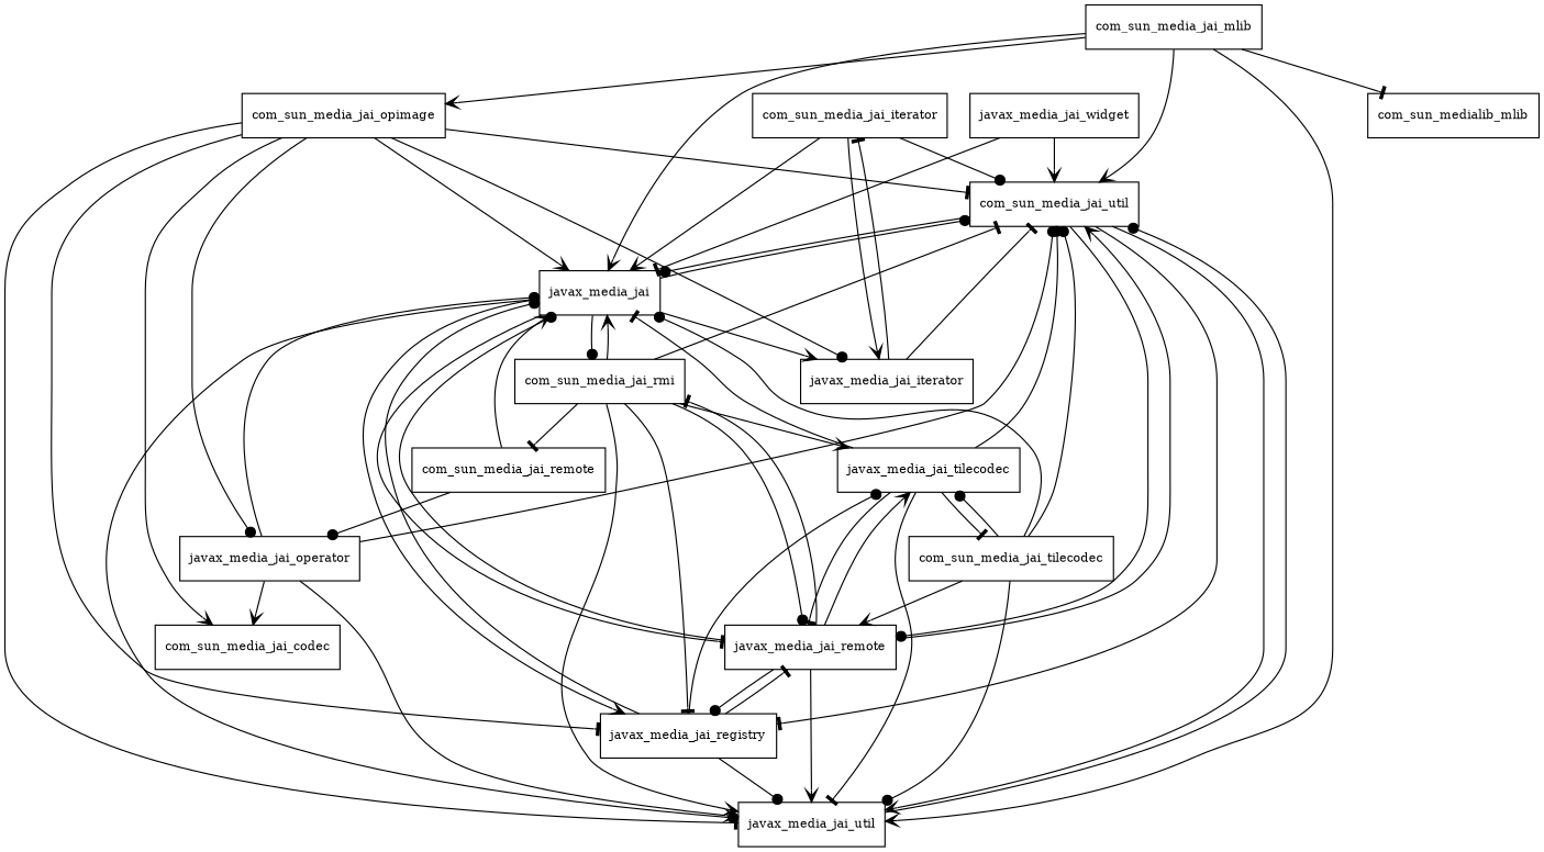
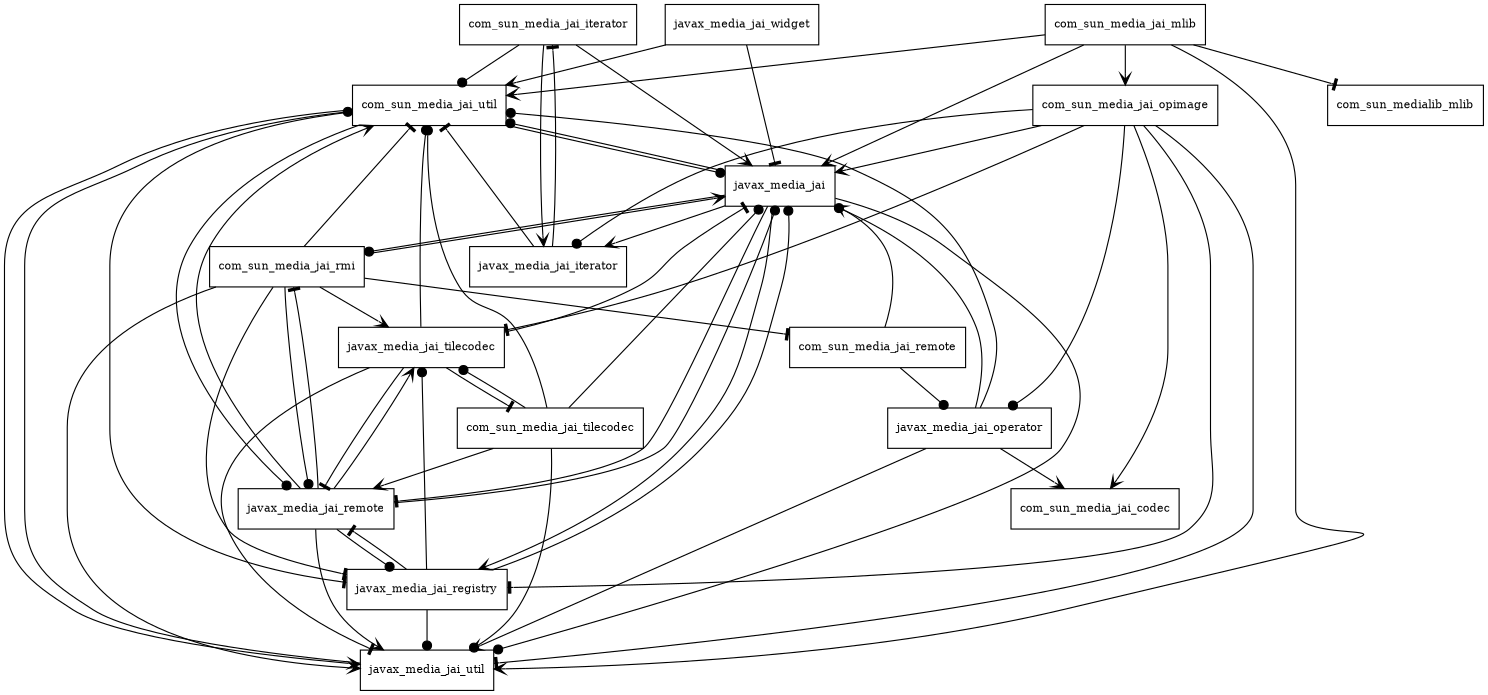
  digraph {
    node [fontsize=10.0 shape=box]
    edge [arrowhead=dot]
    com_sun_media_jai_iterator
    com_sun_media_jai_util
    javax_media_jai
    javax_media_jai_iterator
    javax_media_jai_util
    javax_media_jai_remote
    javax_media_jai_registry
    com_sun_media_jai_rmi
    javax_media_jai_tilecodec
    com_sun_media_jai_remote
    com_sun_media_jai_mlib
    com_sun_media_jai_opimage
    com_sun_medialib_mlib
    javax_media_jai_operator
    com_sun_media_jai_codec
    com_sun_media_jai_tilecodec
    javax_media_jai_widget
    com_sun_media_jai_iterator -> com_sun_media_jai_util
    com_sun_media_jai_iterator -> javax_media_jai [arrowhead=vee]
    com_sun_media_jai_iterator -> javax_media_jai_iterator [arrowhead=vee]
    com_sun_media_jai_util -> javax_media_jai
    com_sun_media_jai_util -> javax_media_jai_util [arrowhead=vee]
    com_sun_media_jai_util -> javax_media_jai_remote
    com_sun_media_jai_util -> javax_media_jai_registry [arrowhead=tee]
    javax_media_jai -> com_sun_media_jai_util
    javax_media_jai -> javax_media_jai_iterator [arrowhead=vee]
    javax_media_jai -> javax_media_jai_util
    javax_media_jai -> javax_media_jai_remote [arrowhead=tee]
    javax_media_jai -> javax_media_jai_registry [arrowhead=vee]
    javax_media_jai -> com_sun_media_jai_rmi
    javax_media_jai_iterator -> com_sun_media_jai_iterator [arrowhead=tee]
    javax_media_jai_iterator -> com_sun_media_jai_util [arrowhead=tee]
    javax_media_jai_util -> com_sun_media_jai_util
    javax_media_jai_remote -> com_sun_media_jai_util [arrowhead=vee]
    javax_media_jai_remote -> javax_media_jai
    javax_media_jai_remote -> javax_media_jai_util [arrowhead=vee]
    javax_media_jai_remote -> javax_media_jai_registry
    javax_media_jai_remote -> com_sun_media_jai_rmi [arrowhead=tee]
    javax_media_jai_remote -> javax_media_jai_tilecodec [arrowhead=vee]
    javax_media_jai_registry -> javax_media_jai
    javax_media_jai_registry -> javax_media_jai_util
    javax_media_jai_registry -> javax_media_jai_remote [arrowhead=tee]
    javax_media_jai_registry -> javax_media_jai_tilecodec
    com_sun_media_jai_rmi -> com_sun_media_jai_util [arrowhead=tee]
    com_sun_media_jai_rmi -> javax_media_jai [arrowhead=vee]
    com_sun_media_jai_rmi -> javax_media_jai_util [arrowhead=vee]
    com_sun_media_jai_rmi -> javax_media_jai_remote
    com_sun_media_jai_rmi -> javax_media_jai_registry [arrowhead=tee]
    com_sun_media_jai_rmi -> javax_media_jai_tilecodec [arrowhead=vee]
    com_sun_media_jai_rmi -> com_sun_media_jai_remote [arrowhead=tee]
    javax_media_jai_tilecodec -> com_sun_media_jai_util
    javax_media_jai_tilecodec -> javax_media_jai [arrowhead=tee]
    javax_media_jai_tilecodec -> javax_media_jai_util [arrowhead=tee]
    javax_media_jai_tilecodec -> javax_media_jai_remote [arrowhead=tee]
    javax_media_jai_tilecodec -> com_sun_media_jai_tilecodec [arrowhead=tee]
    com_sun_media_jai_remote -> javax_media_jai [arrowhead=vee]
    com_sun_media_jai_remote -> javax_media_jai_operator
    com_sun_media_jai_mlib -> com_sun_media_jai_util [arrowhead=vee]
    com_sun_media_jai_mlib -> javax_media_jai [arrowhead=vee]
    com_sun_media_jai_mlib -> javax_media_jai_util [arrowhead=vee]
    com_sun_media_jai_mlib -> com_sun_media_jai_opimage [arrowhead=vee]
    com_sun_media_jai_mlib -> com_sun_medialib_mlib [arrowhead=tee]
-   com_sun_media_jai_opimage -> com_sun_media_jai_util [arrowhead=tee]
+   com_sun_media_jai_opimage -> javax_media_jai_tilecodec [arrowhead=tee]
    com_sun_media_jai_opimage -> javax_media_jai [arrowhead=vee]
    com_sun_media_jai_opimage -> javax_media_jai_iterator
    com_sun_media_jai_opimage -> javax_media_jai_util [arrowhead=tee]
    com_sun_media_jai_opimage -> javax_media_jai_registry [arrowhead=tee]
    com_sun_media_jai_opimage -> javax_media_jai_operator
    com_sun_media_jai_opimage -> com_sun_media_jai_codec [arrowhead=vee]
    javax_media_jai_operator -> com_sun_media_jai_util
    javax_media_jai_operator -> javax_media_jai
    javax_media_jai_operator -> javax_media_jai_util [arrowhead=vee]
    javax_media_jai_operator -> com_sun_media_jai_codec [arrowhead=vee]
    com_sun_media_jai_tilecodec -> com_sun_media_jai_util
    com_sun_media_jai_tilecodec -> javax_media_jai
    com_sun_media_jai_tilecodec -> javax_media_jai_util
    com_sun_media_jai_tilecodec -> javax_media_jai_remote [arrowhead=vee]
    com_sun_media_jai_tilecodec -> javax_media_jai_tilecodec
    javax_media_jai_widget -> com_sun_media_jai_util [arrowhead=vee]
    javax_media_jai_widget -> javax_media_jai [arrowhead=tee]
  }
